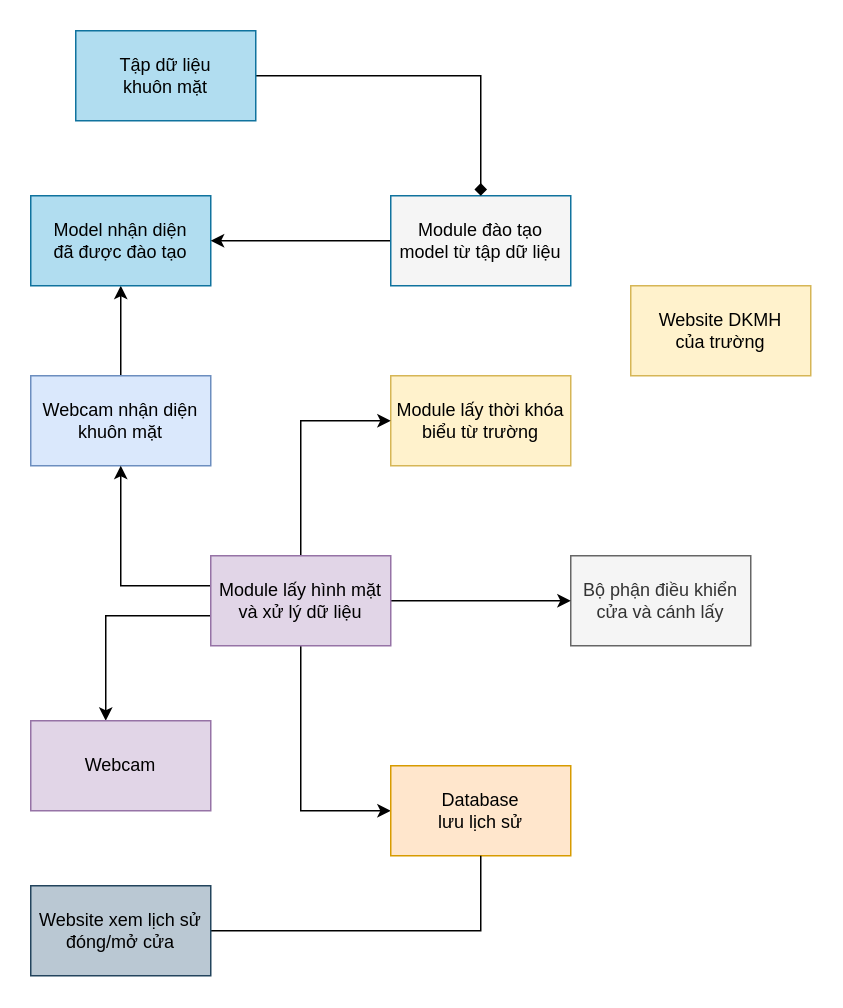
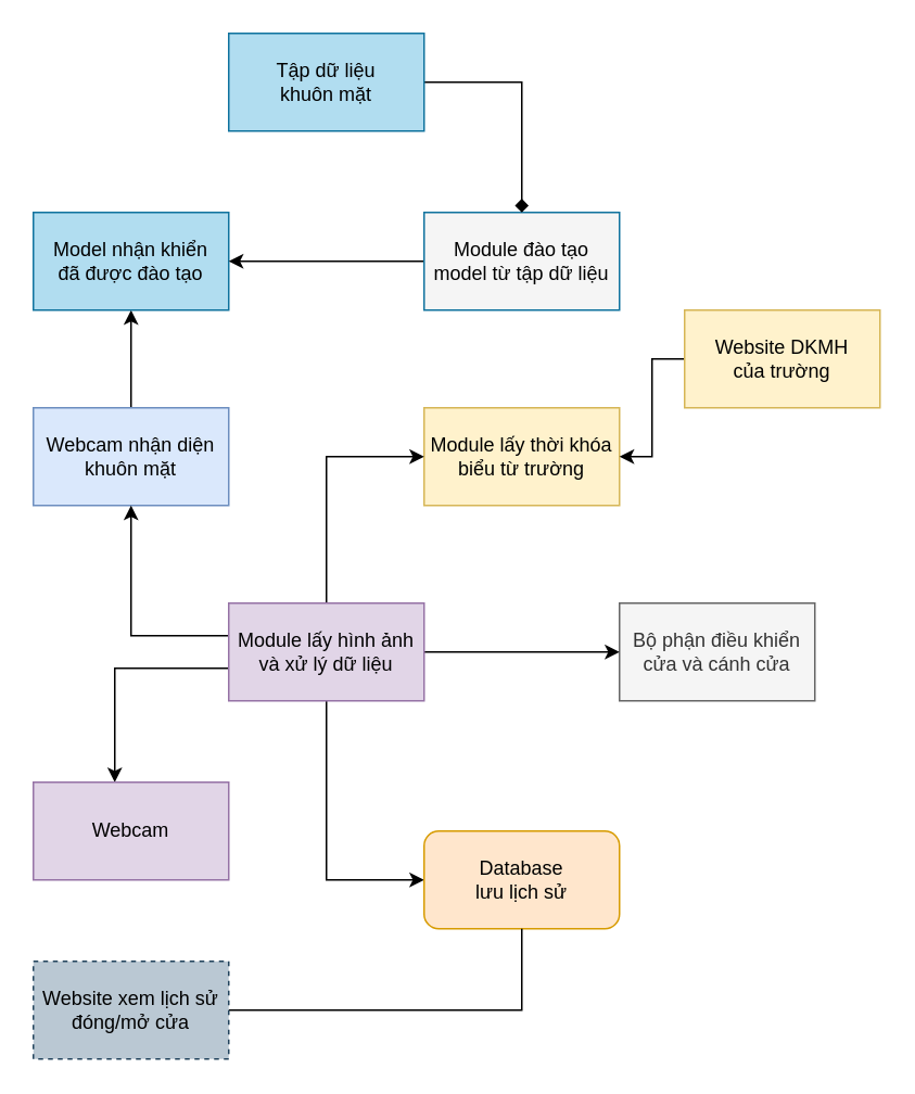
  <mxCell id="0" />
  <mxCell id="1" parent="0" />
- <mxCell id="2" value="Bộ phận điều khiển cửa và cánh lấy" style="rounded=0;whiteSpace=wrap;html=1;fillColor=#f5f5f5;strokeColor=#666666;fontColor=#333333;" vertex="1" parent="1"><mxGeometry x="380" y="370" width="120" height="60" as="geometry" /></mxCell>
+ <mxCell id="2" value="Bộ phận điều khiển cửa và cánh cửa" style="rounded=0;whiteSpace=wrap;html=1;fillColor=#f5f5f5;strokeColor=#666666;fontColor=#333333;" vertex="1" parent="1"><mxGeometry x="380" y="370" width="120" height="60" as="geometry" /></mxCell>
  <mxCell id="3" style="edgeStyle=orthogonalEdgeStyle;rounded=0;orthogonalLoop=1;jettySize=auto;html=1;entryX=0.5;entryY=1;entryDx=0;entryDy=0;" edge="1" parent="1" source="4" target="13"><mxGeometry relative="1" as="geometry" /></mxCell>
  <mxCell id="4" value="Webcam nhận diện khuôn mặt" style="rounded=0;whiteSpace=wrap;html=1;fillColor=#dae8fc;strokeColor=#6c8ebf;" vertex="1" parent="1"><mxGeometry x="20" y="250" width="120" height="60" as="geometry" /></mxCell>
  <mxCell id="5" value="Module lấy thời khóa biểu từ trường" style="rounded=0;whiteSpace=wrap;html=1;fillColor=#fff2cc;strokeColor=#d6b656;" vertex="1" parent="1"><mxGeometry x="260" y="250" width="120" height="60" as="geometry" /></mxCell>
  <mxCell id="6" style="edgeStyle=orthogonalEdgeStyle;rounded=0;orthogonalLoop=1;jettySize=auto;html=1;" edge="1" parent="1" source="11"><mxGeometry relative="1" as="geometry"><mxPoint x="80" y="310" as="targetPoint" /><Array as="points"><mxPoint x="80" y="390" /></Array></mxGeometry></mxCell>
  <mxCell id="7" style="edgeStyle=orthogonalEdgeStyle;rounded=0;orthogonalLoop=1;jettySize=auto;html=1;entryX=0;entryY=0.5;entryDx=0;entryDy=0;" edge="1" parent="1" source="11" target="5"><mxGeometry relative="1" as="geometry" /></mxCell>
  <mxCell id="8" style="edgeStyle=orthogonalEdgeStyle;rounded=0;orthogonalLoop=1;jettySize=auto;html=1;" edge="1" parent="1" source="11" target="2"><mxGeometry relative="1" as="geometry" /></mxCell>
  <mxCell id="9" style="edgeStyle=orthogonalEdgeStyle;rounded=0;orthogonalLoop=1;jettySize=auto;html=1;entryX=0;entryY=0.5;entryDx=0;entryDy=0;" edge="1" parent="1" source="11" target="12"><mxGeometry relative="1" as="geometry" /></mxCell>
  <mxCell id="10" style="edgeStyle=orthogonalEdgeStyle;rounded=0;orthogonalLoop=1;jettySize=auto;html=1;" edge="1" parent="1" source="11" target="22"><mxGeometry relative="1" as="geometry"><Array as="points"><mxPoint x="70" y="410" /></Array></mxGeometry></mxCell>
- <mxCell id="11" value="Module lấy hình mặt và xử lý dữ liệu" style="rounded=0;whiteSpace=wrap;html=1;fillColor=#e1d5e7;strokeColor=#9673a6;" vertex="1" parent="1"><mxGeometry x="140" y="370" width="120" height="60" as="geometry" /></mxCell>
- <mxCell id="12" value="Database&lt;br&gt;lưu lịch sử" style="rounded=0;whiteSpace=wrap;html=1;fillColor=#ffe6cc;strokeColor=#d79b00;" vertex="1" parent="1"><mxGeometry x="260" y="510" width="120" height="60" as="geometry" /></mxCell>
- <mxCell id="13" value="Model nhận diện&lt;br&gt;đã được đào tạo" style="rounded=0;whiteSpace=wrap;html=1;fillColor=#b1ddf0;strokeColor=#10739e;" vertex="1" parent="1"><mxGeometry x="20" y="130" width="120" height="60" as="geometry" /></mxCell>
+ <mxCell id="11" value="Module lấy hình ảnh và xử lý dữ liệu" style="rounded=0;whiteSpace=wrap;html=1;fillColor=#e1d5e7;strokeColor=#9673a6;" vertex="1" parent="1"><mxGeometry x="140" y="370" width="120" height="60" as="geometry" /></mxCell>
+ <mxCell id="12" value="Database&lt;br&gt;lưu lịch sử" style="whiteSpace=wrap;html=1;fillColor=#ffe6cc;strokeColor=#d79b00;rounded=1;" vertex="1" parent="1"><mxGeometry x="260" y="510" width="120" height="60" as="geometry" /></mxCell>
+ <mxCell id="13" value="Model nhận khiển&lt;br&gt;đã được đào tạo" style="rounded=0;whiteSpace=wrap;html=1;fillColor=#b1ddf0;strokeColor=#10739e;" vertex="1" parent="1"><mxGeometry x="20" y="130" width="120" height="60" as="geometry" /></mxCell>
  <mxCell id="14" style="edgeStyle=orthogonalEdgeStyle;rounded=0;orthogonalLoop=1;jettySize=auto;html=1;entryX=0.5;entryY=1;entryDx=0;entryDy=0;endArrow=none;" edge="1" parent="1" source="15" target="12"><mxGeometry relative="1" as="geometry" /></mxCell>
- <mxCell id="15" value="Website xem lịch sử&lt;br&gt;đóng/mở cửa" style="rounded=0;whiteSpace=wrap;html=1;fillColor=#bac8d3;strokeColor=#23445d;" vertex="1" parent="1"><mxGeometry x="20" y="590" width="120" height="60" as="geometry" /></mxCell>
+ <mxCell id="15" value="Website xem lịch sử&lt;br&gt;đóng/mở cửa" style="rounded=0;whiteSpace=wrap;html=1;fillColor=#bac8d3;strokeColor=#23445d;dashed=1;" vertex="1" parent="1"><mxGeometry x="20" y="590" width="120" height="60" as="geometry" /></mxCell>
  <mxCell id="16" style="edgeStyle=orthogonalEdgeStyle;rounded=0;orthogonalLoop=1;jettySize=auto;html=1;" edge="1" parent="1" source="17" target="13"><mxGeometry relative="1" as="geometry" /></mxCell>
  <mxCell id="17" value="Module đào tạo model từ tập dữ liệu" style="rounded=0;whiteSpace=wrap;html=1;fillColor=#f5f5f5;strokeColor=#10739e;" vertex="1" parent="1"><mxGeometry x="260" y="130" width="120" height="60" as="geometry" /></mxCell>
  <mxCell id="18" style="edgeStyle=orthogonalEdgeStyle;rounded=0;orthogonalLoop=1;jettySize=auto;html=1;entryX=0.5;entryY=0;entryDx=0;entryDy=0;endArrow=diamond;" edge="1" parent="1" source="19" target="17"><mxGeometry relative="1" as="geometry"><Array as="points"><mxPoint x="320" y="50" /></Array></mxGeometry></mxCell>
- <mxCell id="19" value="Tập dữ liệu&lt;br&gt;khuôn mặt" style="rounded=0;whiteSpace=wrap;html=1;fillColor=#b1ddf0;strokeColor=#10739e;" vertex="1" parent="1"><mxGeometry x="50" y="20" width="120" height="60" as="geometry" /></mxCell>
+ <mxCell id="19" value="Tập dữ liệu&lt;br&gt;khuôn mặt" style="rounded=0;whiteSpace=wrap;html=1;fillColor=#b1ddf0;strokeColor=#10739e;" vertex="1" parent="1"><mxGeometry x="140" y="20" width="120" height="60" as="geometry" /></mxCell>
+ <mxCell id="20" style="edgeStyle=orthogonalEdgeStyle;rounded=0;orthogonalLoop=1;jettySize=auto;html=1;entryX=1;entryY=0.5;entryDx=0;entryDy=0;" edge="1" parent="1" source="21" target="5"><mxGeometry relative="1" as="geometry" /></mxCell>
  <mxCell id="21" value="Website DKMH&lt;br&gt;của trường" style="rounded=0;whiteSpace=wrap;html=1;fillColor=#fff2cc;strokeColor=#d6b656;" vertex="1" parent="1"><mxGeometry x="420" y="190" width="120" height="60" as="geometry" /></mxCell>
  <mxCell id="22" value="Webcam" style="rounded=0;whiteSpace=wrap;html=1;fillColor=#e1d5e7;strokeColor=#9673a6;" vertex="1" parent="1"><mxGeometry x="20" y="480" width="120" height="60" as="geometry" /></mxCell>
